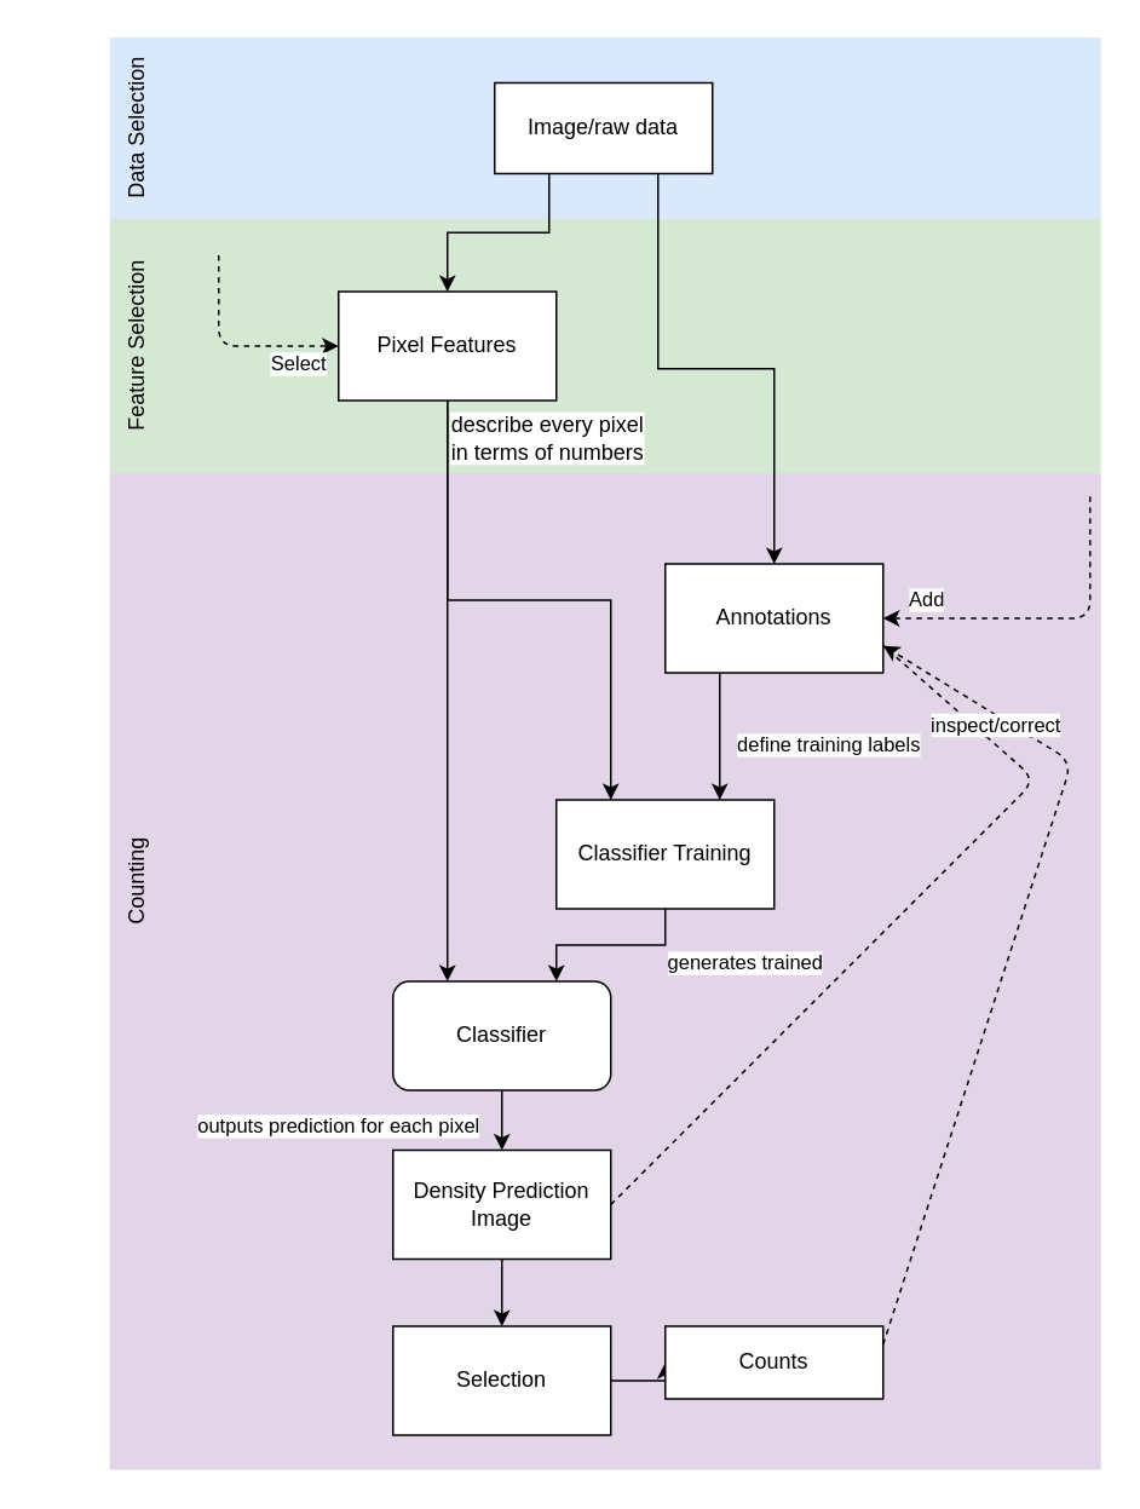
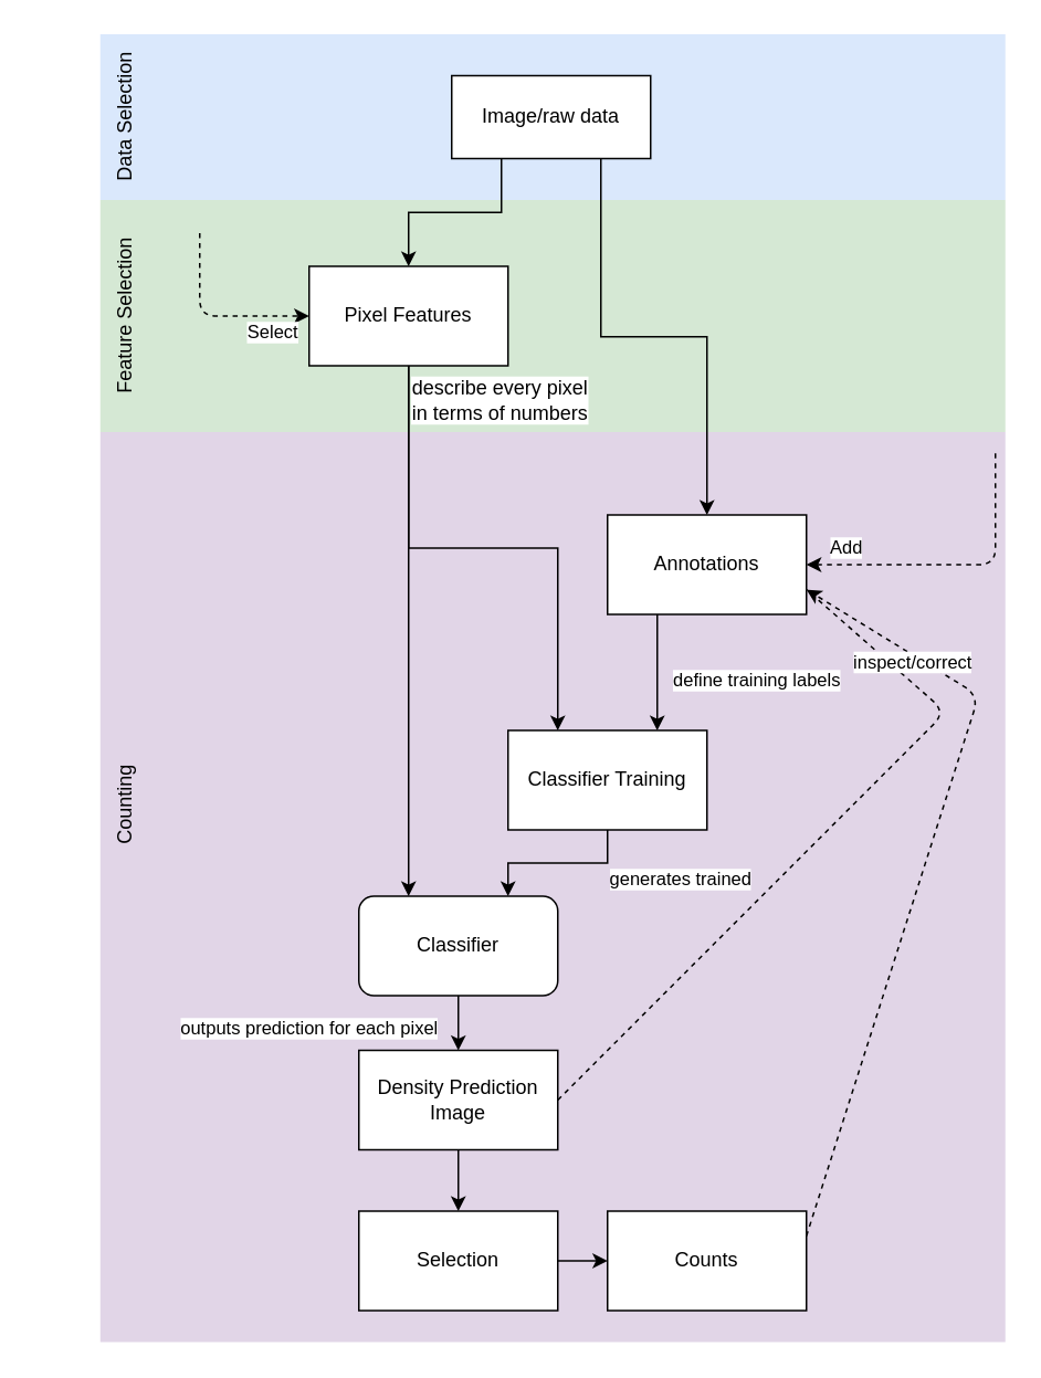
  <mxCell id="0" />
  <mxCell id="1" parent="0" />
  <mxCell id="2" value="" style="rounded=0;whiteSpace=wrap;html=1;fillColor=#e1d5e7;strokeColor=none;" vertex="1" parent="1"><mxGeometry x="60" y="260" width="546" height="549" as="geometry" /></mxCell>
  <mxCell id="3" value="" style="rounded=0;whiteSpace=wrap;html=1;fillColor=#d5e8d4;strokeColor=none;" vertex="1" parent="1"><mxGeometry x="60" y="120" width="546" height="140" as="geometry" /></mxCell>
  <mxCell id="4" value="" style="rounded=0;whiteSpace=wrap;html=1;fillColor=#dae8fc;strokeColor=none;" vertex="1" parent="1"><mxGeometry x="60" y="20" width="546" height="100" as="geometry" /></mxCell>
  <mxCell id="5" value="Data Selection" style="text;html=1;strokeColor=none;fillColor=none;align=center;verticalAlign=middle;whiteSpace=wrap;rounded=0;rotation=-90;" vertex="1" parent="1"><mxGeometry x="20" y="60" width="110" height="20" as="geometry" /></mxCell>
  <mxCell id="6" value="" style="edgeStyle=orthogonalEdgeStyle;rounded=0;orthogonalLoop=1;jettySize=auto;html=1;exitX=0.25;exitY=1;exitDx=0;exitDy=0;" edge="1" parent="1" source="8" target="12"><mxGeometry relative="1" as="geometry" /></mxCell>
  <mxCell id="7" style="edgeStyle=orthogonalEdgeStyle;rounded=0;orthogonalLoop=1;jettySize=auto;html=1;exitX=0.75;exitY=1;exitDx=0;exitDy=0;entryX=0.5;entryY=0;entryDx=0;entryDy=0;" edge="1" parent="1" source="8" target="14"><mxGeometry relative="1" as="geometry" /></mxCell>
  <mxCell id="8" value="Image/raw data" style="rounded=0;whiteSpace=wrap;html=1;" vertex="1" parent="1"><mxGeometry x="272" y="45" width="120" height="50" as="geometry" /></mxCell>
  <mxCell id="9" style="edgeStyle=orthogonalEdgeStyle;rounded=0;orthogonalLoop=1;jettySize=auto;html=1;exitX=0.5;exitY=1;exitDx=0;exitDy=0;entryX=0.25;entryY=0;entryDx=0;entryDy=0;" edge="1" parent="1" source="12" target="16"><mxGeometry relative="1" as="geometry" /></mxCell>
  <mxCell id="10" value="describe every pixel&lt;br&gt;in terms of numbers&lt;br&gt;" style="text;html=1;resizable=0;points=[];align=center;verticalAlign=middle;labelBackgroundColor=#ffffff;" vertex="1" connectable="0" parent="9"><mxGeometry x="0.28" y="-1" relative="1" as="geometry"><mxPoint x="-34" y="-91" as="offset" /></mxGeometry></mxCell>
  <mxCell id="11" style="edgeStyle=orthogonalEdgeStyle;rounded=0;orthogonalLoop=1;jettySize=auto;html=1;exitX=0.5;exitY=1;exitDx=0;exitDy=0;entryX=0.25;entryY=0;entryDx=0;entryDy=0;" edge="1" parent="1" source="12" target="17"><mxGeometry relative="1" as="geometry" /></mxCell>
  <mxCell id="12" value="Pixel Features&lt;br&gt;" style="rounded=0;whiteSpace=wrap;html=1;" vertex="1" parent="1"><mxGeometry x="186" y="160" width="120" height="60" as="geometry" /></mxCell>
  <mxCell id="13" value="define training labels" style="edgeStyle=orthogonalEdgeStyle;rounded=0;orthogonalLoop=1;jettySize=auto;html=1;exitX=0.25;exitY=1;exitDx=0;exitDy=0;entryX=0.75;entryY=0;entryDx=0;entryDy=0;" edge="1" parent="1" source="14" target="16"><mxGeometry x="0.143" y="60" relative="1" as="geometry"><mxPoint x="332" y="310" as="targetPoint" /><mxPoint as="offset" /></mxGeometry></mxCell>
  <mxCell id="14" value="Annotations&lt;br&gt;" style="rounded=0;whiteSpace=wrap;html=1;" vertex="1" parent="1"><mxGeometry x="366" y="310" width="120" height="60" as="geometry" /></mxCell>
  <mxCell id="15" value="generates trained" style="edgeStyle=orthogonalEdgeStyle;rounded=0;orthogonalLoop=1;jettySize=auto;html=1;entryX=0.75;entryY=0;entryDx=0;entryDy=0;exitX=0.5;exitY=1;exitDx=0;exitDy=0;" edge="1" parent="1" source="16" target="17"><mxGeometry x="-0.6" y="45" relative="1" as="geometry"><mxPoint x="44" y="-35" as="offset" /><mxPoint x="452" y="510" as="sourcePoint" /></mxGeometry></mxCell>
  <mxCell id="16" value="Classifier Training" style="rounded=0;whiteSpace=wrap;html=1;" vertex="1" parent="1"><mxGeometry x="306" y="440" width="120" height="60" as="geometry" /></mxCell>
  <mxCell id="17" value="Classifier&lt;br&gt;" style="whiteSpace=wrap;html=1;rounded=1;" vertex="1" parent="1"><mxGeometry x="216" y="540" width="120" height="60" as="geometry" /></mxCell>
  <mxCell id="18" value="Select&lt;br&gt;" style="endArrow=classic;dashed=1;html=1;entryX=0;entryY=0.5;entryDx=0;entryDy=0;startArrow=none;startFill=0;endFill=1;" edge="1" parent="1" target="12"><mxGeometry x="0.096" y="32" width="50" height="50" relative="1" as="geometry"><mxPoint x="120" y="140" as="sourcePoint" /><mxPoint x="176" y="180" as="targetPoint" /><Array as="points"><mxPoint x="120" y="190" /></Array><mxPoint x="30" y="42" as="offset" /></mxGeometry></mxCell>
  <mxCell id="19" value="Add&lt;br&gt;" style="endArrow=none;dashed=1;html=1;endFill=0;startArrow=classic;startFill=1;" edge="1" parent="1"><mxGeometry x="0.348" y="90" width="50" height="50" relative="1" as="geometry"><mxPoint x="486" y="340" as="sourcePoint" /><mxPoint x="600" y="270" as="targetPoint" /><Array as="points"><mxPoint x="600" y="340" /></Array><mxPoint as="offset" /></mxGeometry></mxCell>
  <mxCell id="20" value="Counting&lt;br&gt;" style="text;html=1;strokeColor=none;fillColor=none;align=center;verticalAlign=middle;whiteSpace=wrap;rounded=0;rotation=-90;" vertex="1" parent="1"><mxGeometry x="20" y="475" width="110" height="20" as="geometry" /></mxCell>
  <mxCell id="21" value="Feature Selection" style="text;html=1;strokeColor=none;fillColor=none;align=center;verticalAlign=middle;whiteSpace=wrap;rounded=0;rotation=-90;" vertex="1" parent="1"><mxGeometry x="20" y="180" width="110" height="20" as="geometry" /></mxCell>
  <mxCell id="22" value="outputs prediction for each pixel" style="edgeStyle=orthogonalEdgeStyle;rounded=0;orthogonalLoop=1;jettySize=auto;html=1;exitX=0.5;exitY=1;exitDx=0;exitDy=0;entryX=0.5;entryY=0;entryDx=0;entryDy=0;" edge="1" parent="1" target="24" source="17"><mxGeometry x="0.197" y="-90" relative="1" as="geometry"><mxPoint as="offset" /><mxPoint x="290" y="645" as="sourcePoint" /></mxGeometry></mxCell>
  <mxCell id="23" style="edgeStyle=orthogonalEdgeStyle;rounded=0;orthogonalLoop=1;jettySize=auto;html=1;exitX=0.5;exitY=1;exitDx=0;exitDy=0;" edge="1" parent="1" source="24" target="26"><mxGeometry relative="1" as="geometry" /></mxCell>
  <mxCell id="24" value="Density Prediction Image&lt;br&gt;" style="rounded=0;whiteSpace=wrap;html=1;" vertex="1" parent="1"><mxGeometry x="216" y="633" width="120" height="60" as="geometry" /></mxCell>
  <mxCell id="25" style="edgeStyle=orthogonalEdgeStyle;rounded=0;orthogonalLoop=1;jettySize=auto;html=1;exitX=1;exitY=0.5;exitDx=0;exitDy=0;entryX=0;entryY=0.5;entryDx=0;entryDy=0;" edge="1" parent="1" source="26" target="27"><mxGeometry relative="1" as="geometry" /></mxCell>
  <mxCell id="26" value="Selection&lt;br&gt;" style="rounded=0;whiteSpace=wrap;html=1;" vertex="1" parent="1"><mxGeometry x="216" y="730" width="120" height="60" as="geometry" /></mxCell>
- <mxCell id="27" value="Counts&lt;br&gt;" style="rounded=0;whiteSpace=wrap;html=1;" vertex="1" parent="1"><mxGeometry x="366" y="730" width="120" height="40" as="geometry" /></mxCell>
+ <mxCell id="27" value="Counts&lt;br&gt;" style="rounded=0;whiteSpace=wrap;html=1;" vertex="1" parent="1"><mxGeometry x="366" y="730" width="120" height="60" as="geometry" /></mxCell>
  <mxCell id="28" value="" style="endArrow=none;dashed=1;html=1;exitX=1;exitY=0.5;exitDx=0;exitDy=0;entryX=1;entryY=0.75;entryDx=0;entryDy=0;" edge="1" parent="1" source="24" target="14"><mxGeometry width="50" height="50" relative="1" as="geometry"><mxPoint x="350" y="689" as="sourcePoint" /><mxPoint x="400" y="639" as="targetPoint" /><Array as="points"><mxPoint x="570" y="429" /></Array></mxGeometry></mxCell>
  <mxCell id="29" value="inspect/correct" style="endArrow=classic;dashed=1;html=1;exitX=1;exitY=0.25;exitDx=0;exitDy=0;entryX=1;entryY=0.75;entryDx=0;entryDy=0;endFill=1;" edge="1" parent="1" source="27" target="14"><mxGeometry x="0.474" y="45" width="50" height="50" relative="1" as="geometry"><mxPoint x="530" y="719" as="sourcePoint" /><mxPoint x="580" y="669" as="targetPoint" /><Array as="points"><mxPoint x="590" y="419" /></Array><mxPoint x="-17" y="-58" as="offset" /></mxGeometry></mxCell>
